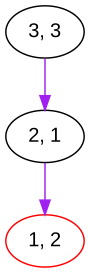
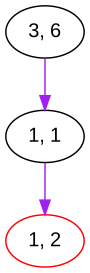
  digraph {
    fontname="Liberation Sans"
    node [fontname="Liberation Sans"]
    edge [color=purple fontname="Liberation Sans"]
    n1 [color=red label="1, 2"]
-   "1, 1" [label="2, 1"]
-   "3, 3" [color=default]
+   "1, 1"
+   "3, 3" [color=default label="3, 6"]
    "1, 1" -> n1
    "3, 3" -> "1, 1"
  }
